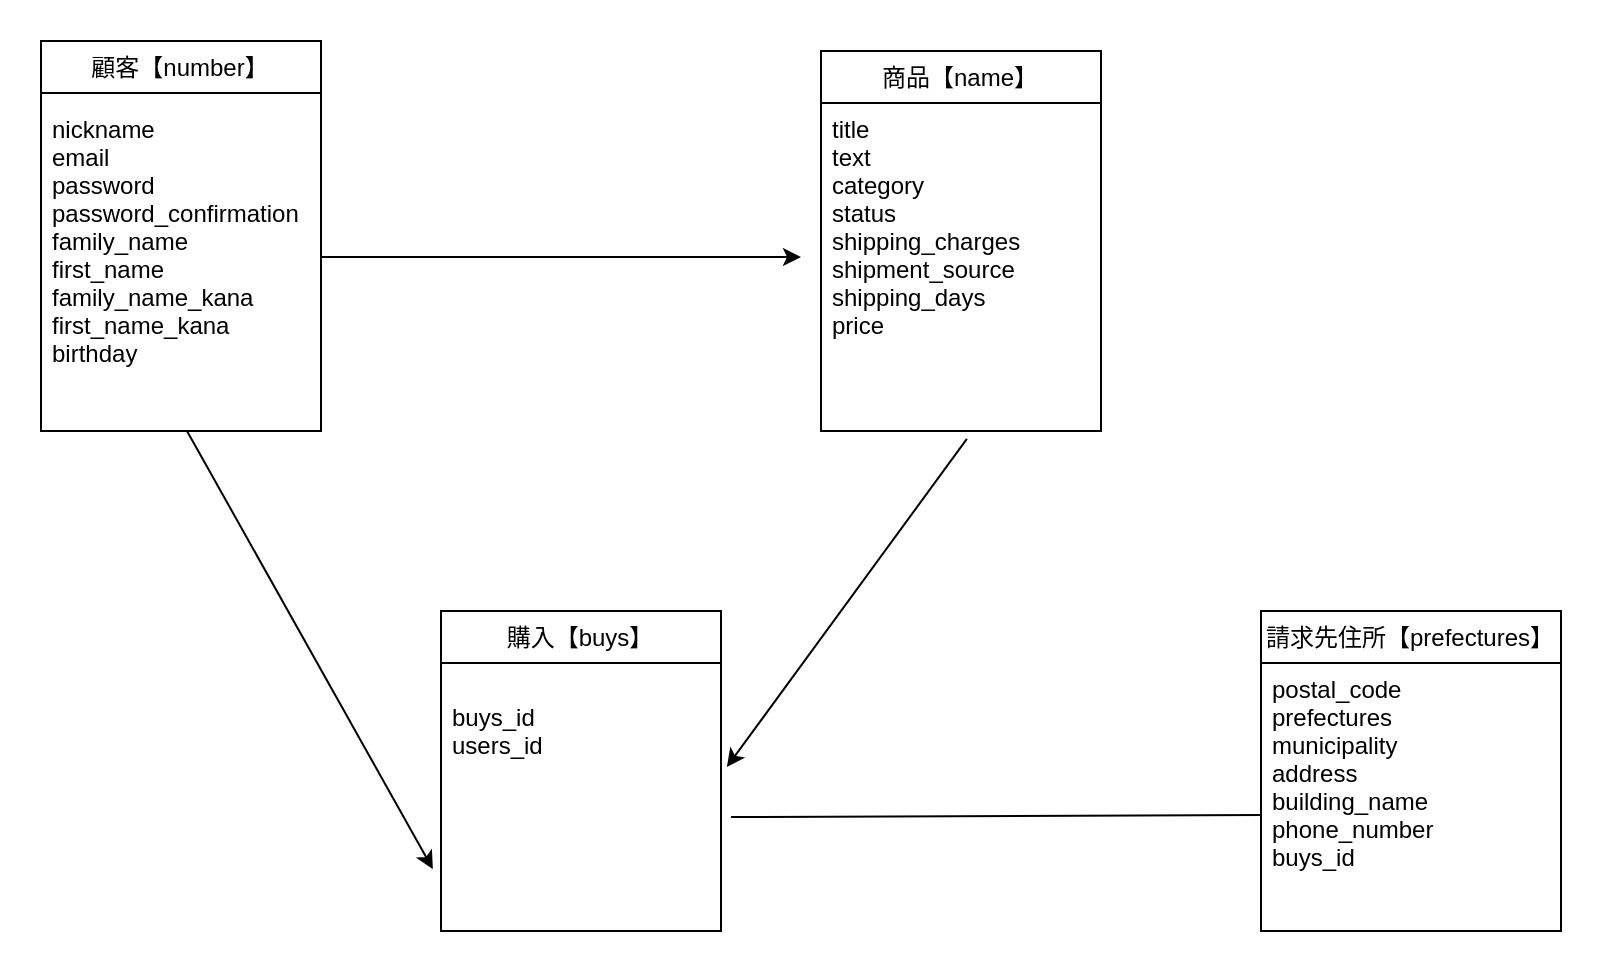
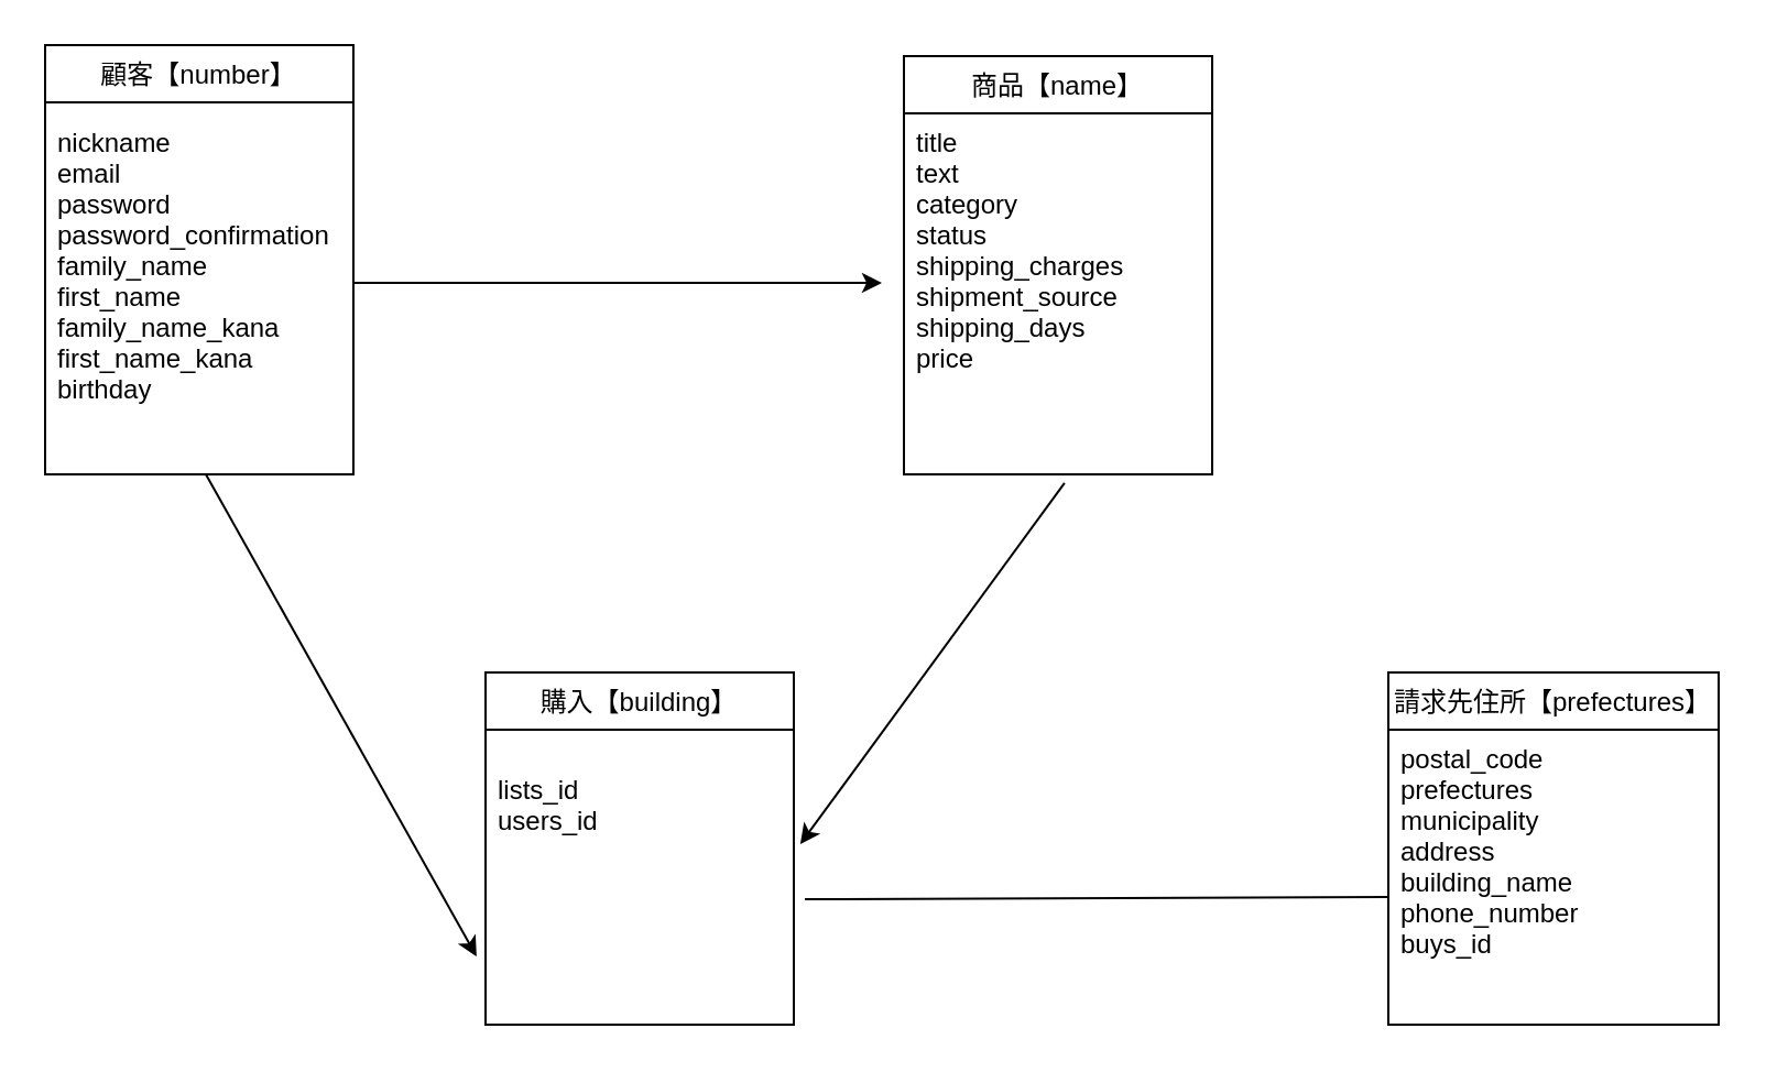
  <mxCell id="0" />
  <mxCell id="1" parent="0" />
  <mxCell id="2" value="商品【name】" style="swimlane;fontStyle=0;childLayout=stackLayout;horizontal=1;startSize=26;fillColor=none;horizontalStack=0;resizeParent=1;resizeParentMax=0;resizeLast=0;collapsible=1;marginBottom=0;" vertex="1" parent="1"><mxGeometry x="410" y="25" width="140" height="190" as="geometry" /></mxCell>
  <mxCell id="3" value="title&#10;text&#10;category&#10;status&#10;shipping_charges&#10;shipment_source&#10;shipping_days&#10;price&#10;" style="text;strokeColor=none;fillColor=none;align=left;verticalAlign=top;spacingLeft=4;spacingRight=4;overflow=hidden;rotatable=0;points=[[0,0.5],[1,0.5]];portConstraint=eastwest;" vertex="1" parent="2"><mxGeometry y="26" width="140" height="164" as="geometry" /></mxCell>
  <mxCell id="4" value="" style="edgeStyle=orthogonalEdgeStyle;rounded=0;orthogonalLoop=1;jettySize=auto;html=1;" edge="1" parent="1" source="5"><mxGeometry relative="1" as="geometry"><mxPoint x="400" y="128" as="targetPoint" /></mxGeometry></mxCell>
  <mxCell id="5" value="nickname&#10;email&#10;password&#10;password_confirmation&#10;family_name&#10;first_name&#10;family_name_kana&#10;first_name_kana&#10;birthday" style="text;strokeColor=none;fillColor=none;align=left;verticalAlign=top;spacingLeft=4;spacingRight=4;overflow=hidden;rotatable=0;points=[[0,0.5],[1,0.5]];portConstraint=eastwest;" vertex="1" parent="1"><mxGeometry x="20" y="51" width="140" height="154" as="geometry" /></mxCell>
- <mxCell id="6" value="購入【buys】" style="swimlane;fontStyle=0;childLayout=stackLayout;horizontal=1;startSize=26;fillColor=none;horizontalStack=0;resizeParent=1;resizeParentMax=0;resizeLast=0;collapsible=1;marginBottom=0;" vertex="1" parent="1"><mxGeometry x="220" y="305" width="140" height="160" as="geometry" /></mxCell>
- <mxCell id="7" value="&#10;buys_id&#10;users_id&#10;" style="text;strokeColor=none;fillColor=none;align=left;verticalAlign=top;spacingLeft=4;spacingRight=4;overflow=hidden;rotatable=0;points=[[0,0.5],[1,0.5]];portConstraint=eastwest;" vertex="1" parent="6"><mxGeometry y="26" width="140" height="134" as="geometry" /></mxCell>
+ <mxCell id="6" value="購入【building】" style="swimlane;fontStyle=0;childLayout=stackLayout;horizontal=1;startSize=26;fillColor=none;horizontalStack=0;resizeParent=1;resizeParentMax=0;resizeLast=0;collapsible=1;marginBottom=0;" vertex="1" parent="1"><mxGeometry x="220" y="305" width="140" height="160" as="geometry" /></mxCell>
+ <mxCell id="7" value="&#10;lists_id&#10;users_id&#10;" style="text;strokeColor=none;fillColor=none;align=left;verticalAlign=top;spacingLeft=4;spacingRight=4;overflow=hidden;rotatable=0;points=[[0,0.5],[1,0.5]];portConstraint=eastwest;" vertex="1" parent="6"><mxGeometry y="26" width="140" height="134" as="geometry" /></mxCell>
  <mxCell id="8" value="" style="endArrow=classic;html=1;entryX=-0.029;entryY=0.769;entryDx=0;entryDy=0;entryPerimeter=0;" edge="1" parent="1" target="7"><mxGeometry width="50" height="50" relative="1" as="geometry"><mxPoint x="93" y="215" as="sourcePoint" /><mxPoint x="240" y="115" as="targetPoint" /></mxGeometry></mxCell>
  <mxCell id="9" value="顧客【number】" style="swimlane;fontStyle=0;childLayout=stackLayout;horizontal=1;startSize=26;fillColor=none;horizontalStack=0;resizeParent=1;resizeParentMax=0;resizeLast=0;collapsible=1;marginBottom=0;" vertex="1" parent="1"><mxGeometry x="20" y="20" width="140" height="195" as="geometry"><mxRectangle x="50" y="200" width="50" height="26" as="alternateBounds" /></mxGeometry></mxCell>
  <mxCell id="10" value="請求先住所【prefectures】" style="swimlane;fontStyle=0;childLayout=stackLayout;horizontal=1;startSize=26;fillColor=none;horizontalStack=0;resizeParent=1;resizeParentMax=0;resizeLast=0;collapsible=1;marginBottom=0;" vertex="1" parent="1"><mxGeometry x="630" y="305" width="150" height="160" as="geometry" /></mxCell>
  <mxCell id="11" value="postal_code&#10;prefectures&#10;municipality&#10;address&#10;building_name&#10;phone_number&#10;buys_id" style="text;strokeColor=none;fillColor=none;align=left;verticalAlign=top;spacingLeft=4;spacingRight=4;overflow=hidden;rotatable=0;points=[[0,0.5],[1,0.5]];portConstraint=eastwest;" vertex="1" parent="10"><mxGeometry y="26" width="150" height="134" as="geometry" /></mxCell>
  <mxCell id="12" value="" style="endArrow=none;html=1;entryX=0;entryY=0.567;entryDx=0;entryDy=0;exitX=1.036;exitY=0.575;exitDx=0;exitDy=0;exitPerimeter=0;entryPerimeter=0;" edge="1" parent="1" source="7" target="11"><mxGeometry width="50" height="50" relative="1" as="geometry"><mxPoint x="360" y="265" as="sourcePoint" /><mxPoint x="410" y="215" as="targetPoint" /></mxGeometry></mxCell>
  <mxCell id="13" value="" style="endArrow=classic;html=1;entryX=1.021;entryY=0.388;entryDx=0;entryDy=0;entryPerimeter=0;exitX=0.521;exitY=1.024;exitDx=0;exitDy=0;exitPerimeter=0;" edge="1" parent="1" source="3" target="7"><mxGeometry width="50" height="50" relative="1" as="geometry"><mxPoint x="290" y="285" as="sourcePoint" /><mxPoint x="340" y="235" as="targetPoint" /></mxGeometry></mxCell>
